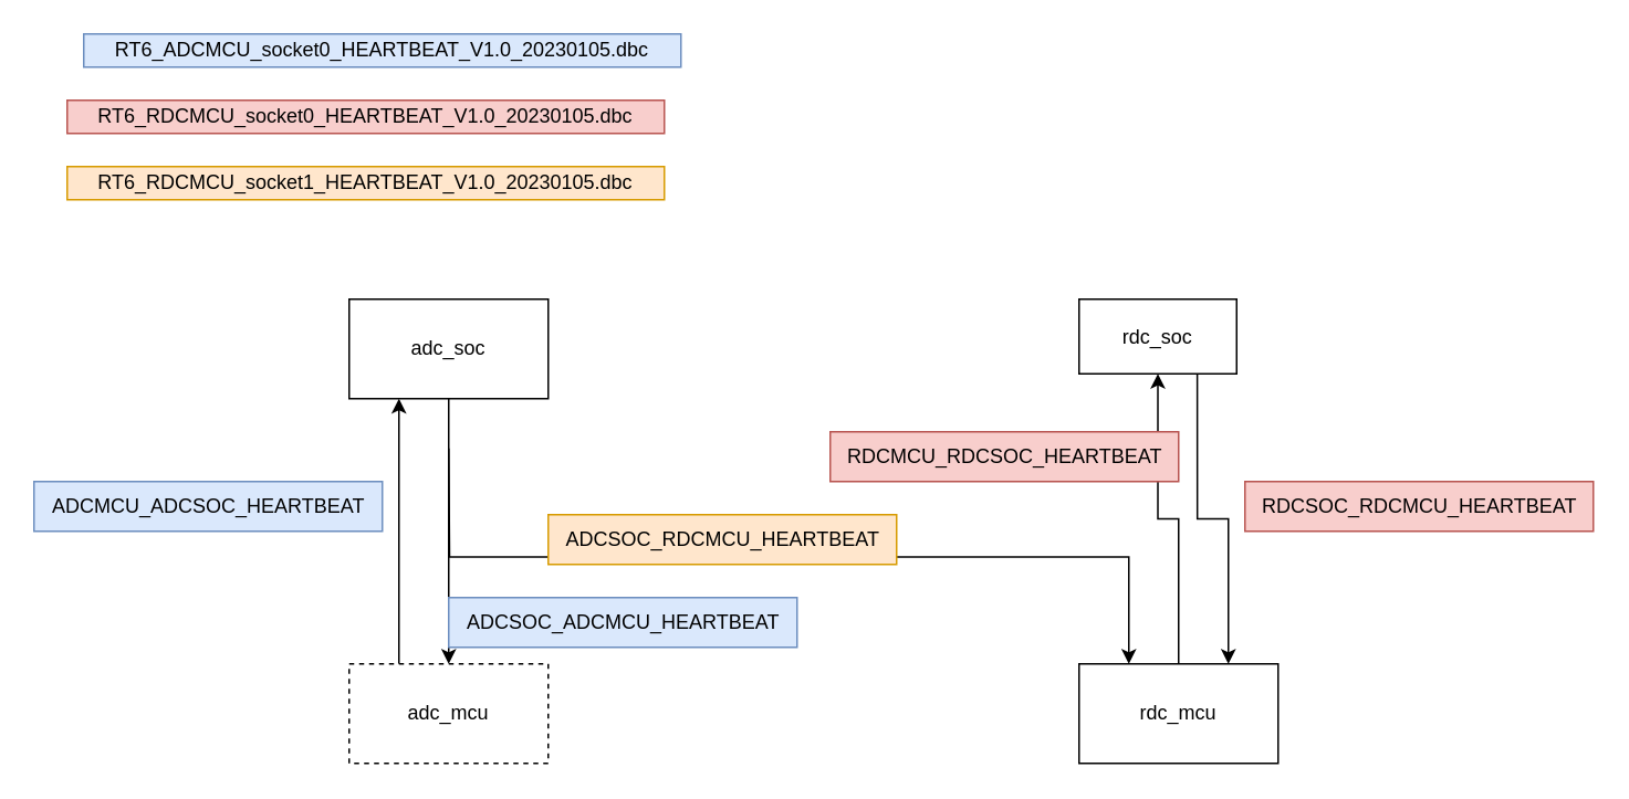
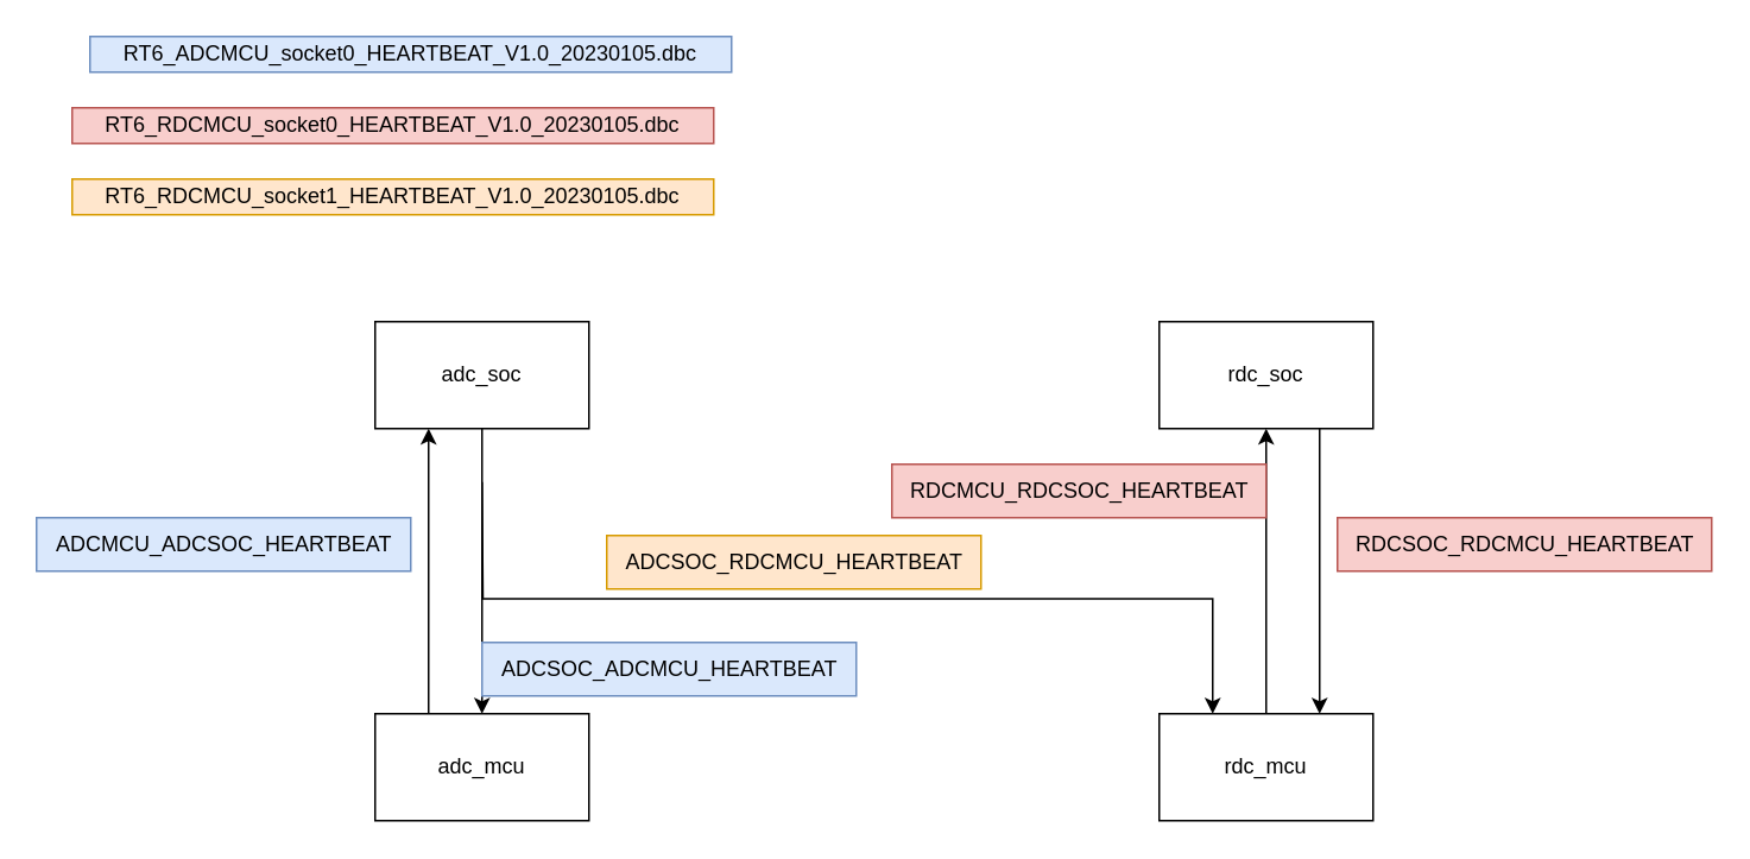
  <mxCell id="0" />
  <mxCell id="1" parent="0" />
  <mxCell id="2" style="edgeStyle=orthogonalEdgeStyle;rounded=0;orthogonalLoop=1;jettySize=auto;html=1;exitX=0.5;exitY=1;exitDx=0;exitDy=0;" edge="1" parent="1" source="3" target="7"><mxGeometry relative="1" as="geometry" /></mxCell>
  <mxCell id="3" value="adc_soc" style="rounded=0;whiteSpace=wrap;html=1;" vertex="1" parent="1"><mxGeometry x="210" y="180" width="120" height="60" as="geometry" /></mxCell>
  <mxCell id="4" style="edgeStyle=orthogonalEdgeStyle;rounded=0;orthogonalLoop=1;jettySize=auto;html=1;exitX=0.5;exitY=1;exitDx=0;exitDy=0;startArrow=classic;startFill=1;endArrow=none;endFill=0;" edge="1" parent="1" source="5" target="10"><mxGeometry relative="1" as="geometry" /></mxCell>
- <mxCell id="5" value="rdc_soc" style="rounded=0;whiteSpace=wrap;html=1;" vertex="1" parent="1"><mxGeometry x="650" y="180" width="95" height="45" as="geometry" /></mxCell>
+ <mxCell id="5" value="rdc_soc" style="rounded=0;whiteSpace=wrap;html=1;" vertex="1" parent="1"><mxGeometry x="650" y="180" width="120" height="60" as="geometry" /></mxCell>
  <mxCell id="6" style="edgeStyle=orthogonalEdgeStyle;rounded=0;orthogonalLoop=1;jettySize=auto;html=1;exitX=0.25;exitY=0;exitDx=0;exitDy=0;entryX=0.25;entryY=1;entryDx=0;entryDy=0;" edge="1" parent="1" source="7" target="3"><mxGeometry relative="1" as="geometry" /></mxCell>
- <mxCell id="7" value="adc_mcu" style="rounded=0;whiteSpace=wrap;html=1;dashed=1;" vertex="1" parent="1"><mxGeometry x="210" y="400" width="120" height="60" as="geometry" /></mxCell>
+ <mxCell id="7" value="adc_mcu" style="rounded=0;whiteSpace=wrap;html=1;" vertex="1" parent="1"><mxGeometry x="210" y="400" width="120" height="60" as="geometry" /></mxCell>
  <mxCell id="8" style="edgeStyle=orthogonalEdgeStyle;rounded=0;orthogonalLoop=1;jettySize=auto;html=1;exitX=0.25;exitY=0;exitDx=0;exitDy=0;startArrow=classic;startFill=1;endArrow=none;endFill=0;" edge="1" parent="1" source="10"><mxGeometry relative="1" as="geometry"><mxPoint x="270" y="270" as="targetPoint" /></mxGeometry></mxCell>
  <mxCell id="9" style="edgeStyle=orthogonalEdgeStyle;rounded=0;orthogonalLoop=1;jettySize=auto;html=1;exitX=0.75;exitY=0;exitDx=0;exitDy=0;entryX=0.75;entryY=1;entryDx=0;entryDy=0;startArrow=classic;startFill=1;endArrow=none;endFill=0;" edge="1" parent="1" source="10" target="5"><mxGeometry relative="1" as="geometry" /></mxCell>
  <mxCell id="10" value="rdc_mcu" style="rounded=0;whiteSpace=wrap;html=1;" vertex="1" parent="1"><mxGeometry x="650" y="400" width="120" height="60" as="geometry" /></mxCell>
  <mxCell id="11" value="ADCSOC_ADCMCU_HEARTBEAT" style="text;html=1;align=center;verticalAlign=middle;resizable=0;points=[];autosize=1;strokeColor=#6c8ebf;fillColor=#dae8fc;" vertex="1" parent="1"><mxGeometry x="270" y="360" width="210" height="30" as="geometry" /></mxCell>
  <mxCell id="12" value="ADCMCU_ADCSOC_HEARTBEAT" style="text;html=1;align=center;verticalAlign=middle;resizable=0;points=[];autosize=1;strokeColor=#6c8ebf;fillColor=#dae8fc;" vertex="1" parent="1"><mxGeometry x="20" y="290" width="210" height="30" as="geometry" /></mxCell>
  <mxCell id="13" value="RDCMCU_RDCSOC_HEARTBEAT" style="text;html=1;align=center;verticalAlign=middle;resizable=0;points=[];autosize=1;strokeColor=#b85450;fillColor=#f8cecc;" vertex="1" parent="1"><mxGeometry x="500" y="260" width="210" height="30" as="geometry" /></mxCell>
  <mxCell id="14" value="RDCSOC_RDCMCU_HEARTBEAT" style="text;html=1;align=center;verticalAlign=middle;resizable=0;points=[];autosize=1;strokeColor=#b85450;fillColor=#f8cecc;" vertex="1" parent="1"><mxGeometry x="750" y="290" width="210" height="30" as="geometry" /></mxCell>
  <mxCell id="15" value="RT6_ADCMCU_socket0_HEARTBEAT_V1.0_20230105.dbc" style="whiteSpace=wrap;html=1;fillColor=#dae8fc;strokeColor=#6c8ebf;" vertex="1" parent="1"><mxGeometry x="50" y="20" width="360" height="20" as="geometry" /></mxCell>
  <mxCell id="16" value="RT6_RDCMCU_socket1_HEARTBEAT_V1.0_20230105.dbc" style="whiteSpace=wrap;html=1;fillColor=#ffe6cc;strokeColor=#d79b00;" vertex="1" parent="1"><mxGeometry x="40" y="100" width="360" height="20" as="geometry" /></mxCell>
  <mxCell id="17" value="RT6_RDCMCU_socket0_HEARTBEAT_V1.0_20230105.dbc" style="whiteSpace=wrap;html=1;fillColor=#f8cecc;strokeColor=#b85450;" vertex="1" parent="1"><mxGeometry x="40" y="60" width="360" height="20" as="geometry" /></mxCell>
- <mxCell id="18" value="ADCSOC_RDCMCU_HEARTBEAT" style="text;html=1;align=center;verticalAlign=middle;resizable=0;points=[];autosize=1;strokeColor=#d79b00;fillColor=#ffe6cc;" vertex="1" parent="1"><mxGeometry x="330" y="310" width="210" height="30" as="geometry" /></mxCell>
+ <mxCell id="18" value="ADCSOC_RDCMCU_HEARTBEAT" style="text;html=1;align=center;verticalAlign=middle;resizable=0;points=[];autosize=1;strokeColor=#d79b00;fillColor=#ffe6cc;" vertex="1" parent="1"><mxGeometry x="340" y="300" width="210" height="30" as="geometry" /></mxCell>
